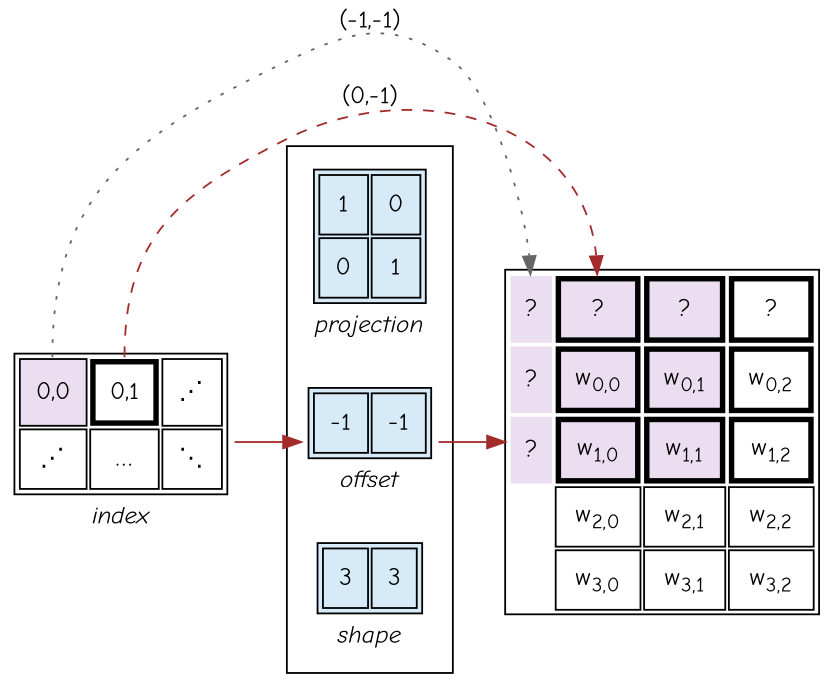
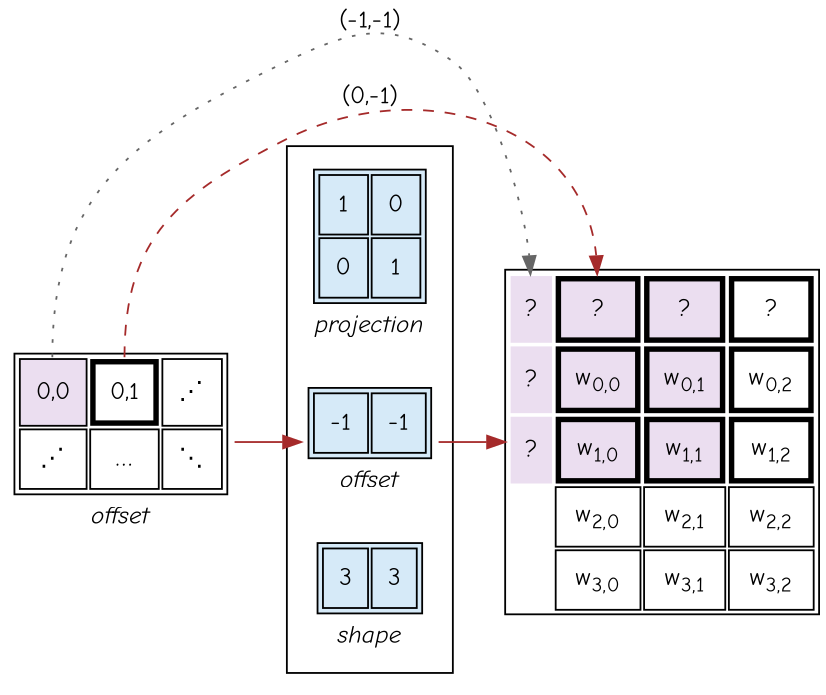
  digraph {
    compound=true
    rankdir=LR
    fontname="Comic Neue"
    node [shape=plain fontname="Comic Neue"]
    edge [color=brown fontname="Comic Neue"]
    n1 [label=<         <table border="0">     <tr><td>       <table bgcolor="#D6EAF8" cellpadding="8">         <tr>           <td>1</td>           <td>0</td>           </tr>         <tr>           <td>0</td>           <td>1</td>           </tr>         </table>           </td></tr>     <tr><td><i>projection</i></td></tr>           </table>     >]
    n2 [label=<         <table border="0">     <tr><td>       <table bgcolor="#D6EAF8" cellpadding="8">         <tr>           <td>-1</td>           <td>-1</td>           </tr>         </table>           </td></tr>     <tr><td><i>offset</i></td></tr>           </table>     >]
    n3 [label=<         <table border="0">     <tr><td>       <table bgcolor="#D6EAF8" cellpadding="8">         <tr>           <td>3</td>           <td>3</td>           </tr>         </table>           </td></tr>     <tr><td><i>shape</i></td></tr>           </table>     >]
    n4 [label=<       <table cellpadding="8">           <tr>               <td port="a" border="0" bgcolor="#EBDEF0">?</td>               <td port="b" border="3" bgcolor="#EBDEF0">?</td>               <td border="3" bgcolor="#EBDEF0">?</td>               <td border="3">?</td>               </tr>           <tr>               <td border="0" bgcolor="#EBDEF0">?</td>               <td port="a" bgcolor="#EBDEF0" border="3">w<sub>0,0</sub></td>               <td port="b" bgcolor="#EBDEF0" border="3">w<sub>0,1</sub></td>               <td port="b" border="3">w<sub>0,2</sub></td>               </tr>           <tr>               <td border="0" bgcolor="#EBDEF0">?</td>               <td bgcolor="#EBDEF0" border="3">w<sub>1,0</sub></td>               <td bgcolor="#EBDEF0" border="3">w<sub>1,1</sub></td>               <td border="3">w<sub>1,2</sub></td>               </tr>           <tr>               <td border="0"></td>               <td>w<sub>2,0</sub></td>               <td>w<sub>2,1</sub></td>               <td>w<sub>2,2</sub></td>               </tr>           <tr>               <td border="0"></td>               <td>w<sub>3,0</sub></td>               <td>w<sub>3,1</sub></td>               <td>w<sub>3,2</sub></td>               </tr>           </table>       >]
-   n5 [label=<         <table border="0">     <tr><td>       <table cellpadding="8">         <tr>           <td port="a" bgcolor="#EBDEF0">0,0</td>           <td port="b" border="3">0,1</td>           <td>⋰</td>           </tr>         <tr>           <td>⋰</td>           <td>…</td>           <td>⋱</td>           </tr>         </table>           </td></tr>     <tr><td><i>index</i></td></tr>           </table>     >]
+   n5 [label=<         <table border="0">     <tr><td>       <table cellpadding="8">         <tr>           <td port="a" bgcolor="#EBDEF0">0,0</td>           <td port="b" border="3">0,1</td>           <td>⋰</td>           </tr>         <tr>           <td>⋰</td>           <td>…</td>           <td>⋱</td>           </tr>         </table>           </td></tr>     <tr><td><i>offset</i></td></tr>           </table>     >]
    subgraph cluster_1 {
      n1
      n2
      n3
    }
    n2 -> n4
    n5 -> n2
    n5 -> n4 [headport=a label="(-1,-1)" style=dotted tailport=a weight=0 color=gray40]
    n5 -> n4 [headport=b label="(0,-1)" style=dashed tailport=b weight=0]
  }
